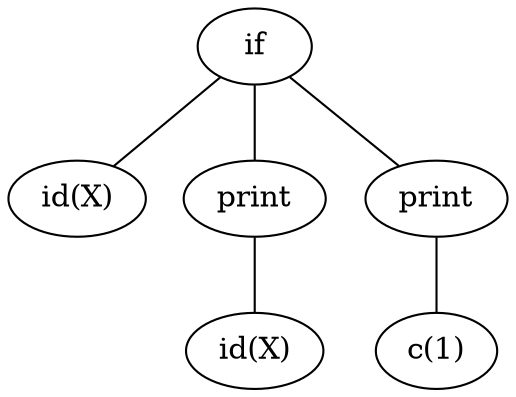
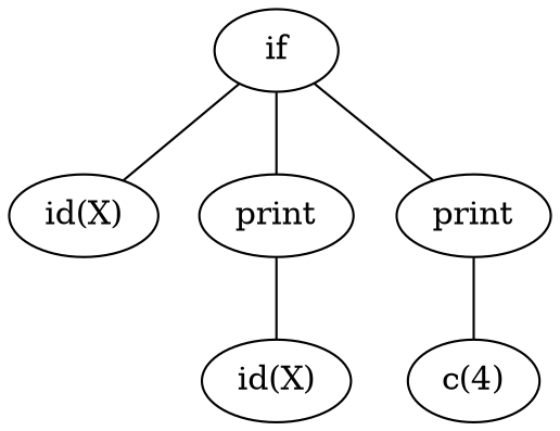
  graph {
    n1 [label=if]
    n2 [label="id(X)"]
    n3 [label=print]
    n4 [label=print]
    n5 [label="id(X)"]
-   n6 [label="c(1)"]
+   n6 [label="c(4)"]
    n1 -- n2
    n1 -- n3
    n1 -- n4
    n3 -- n5
    n4 -- n6
  }
